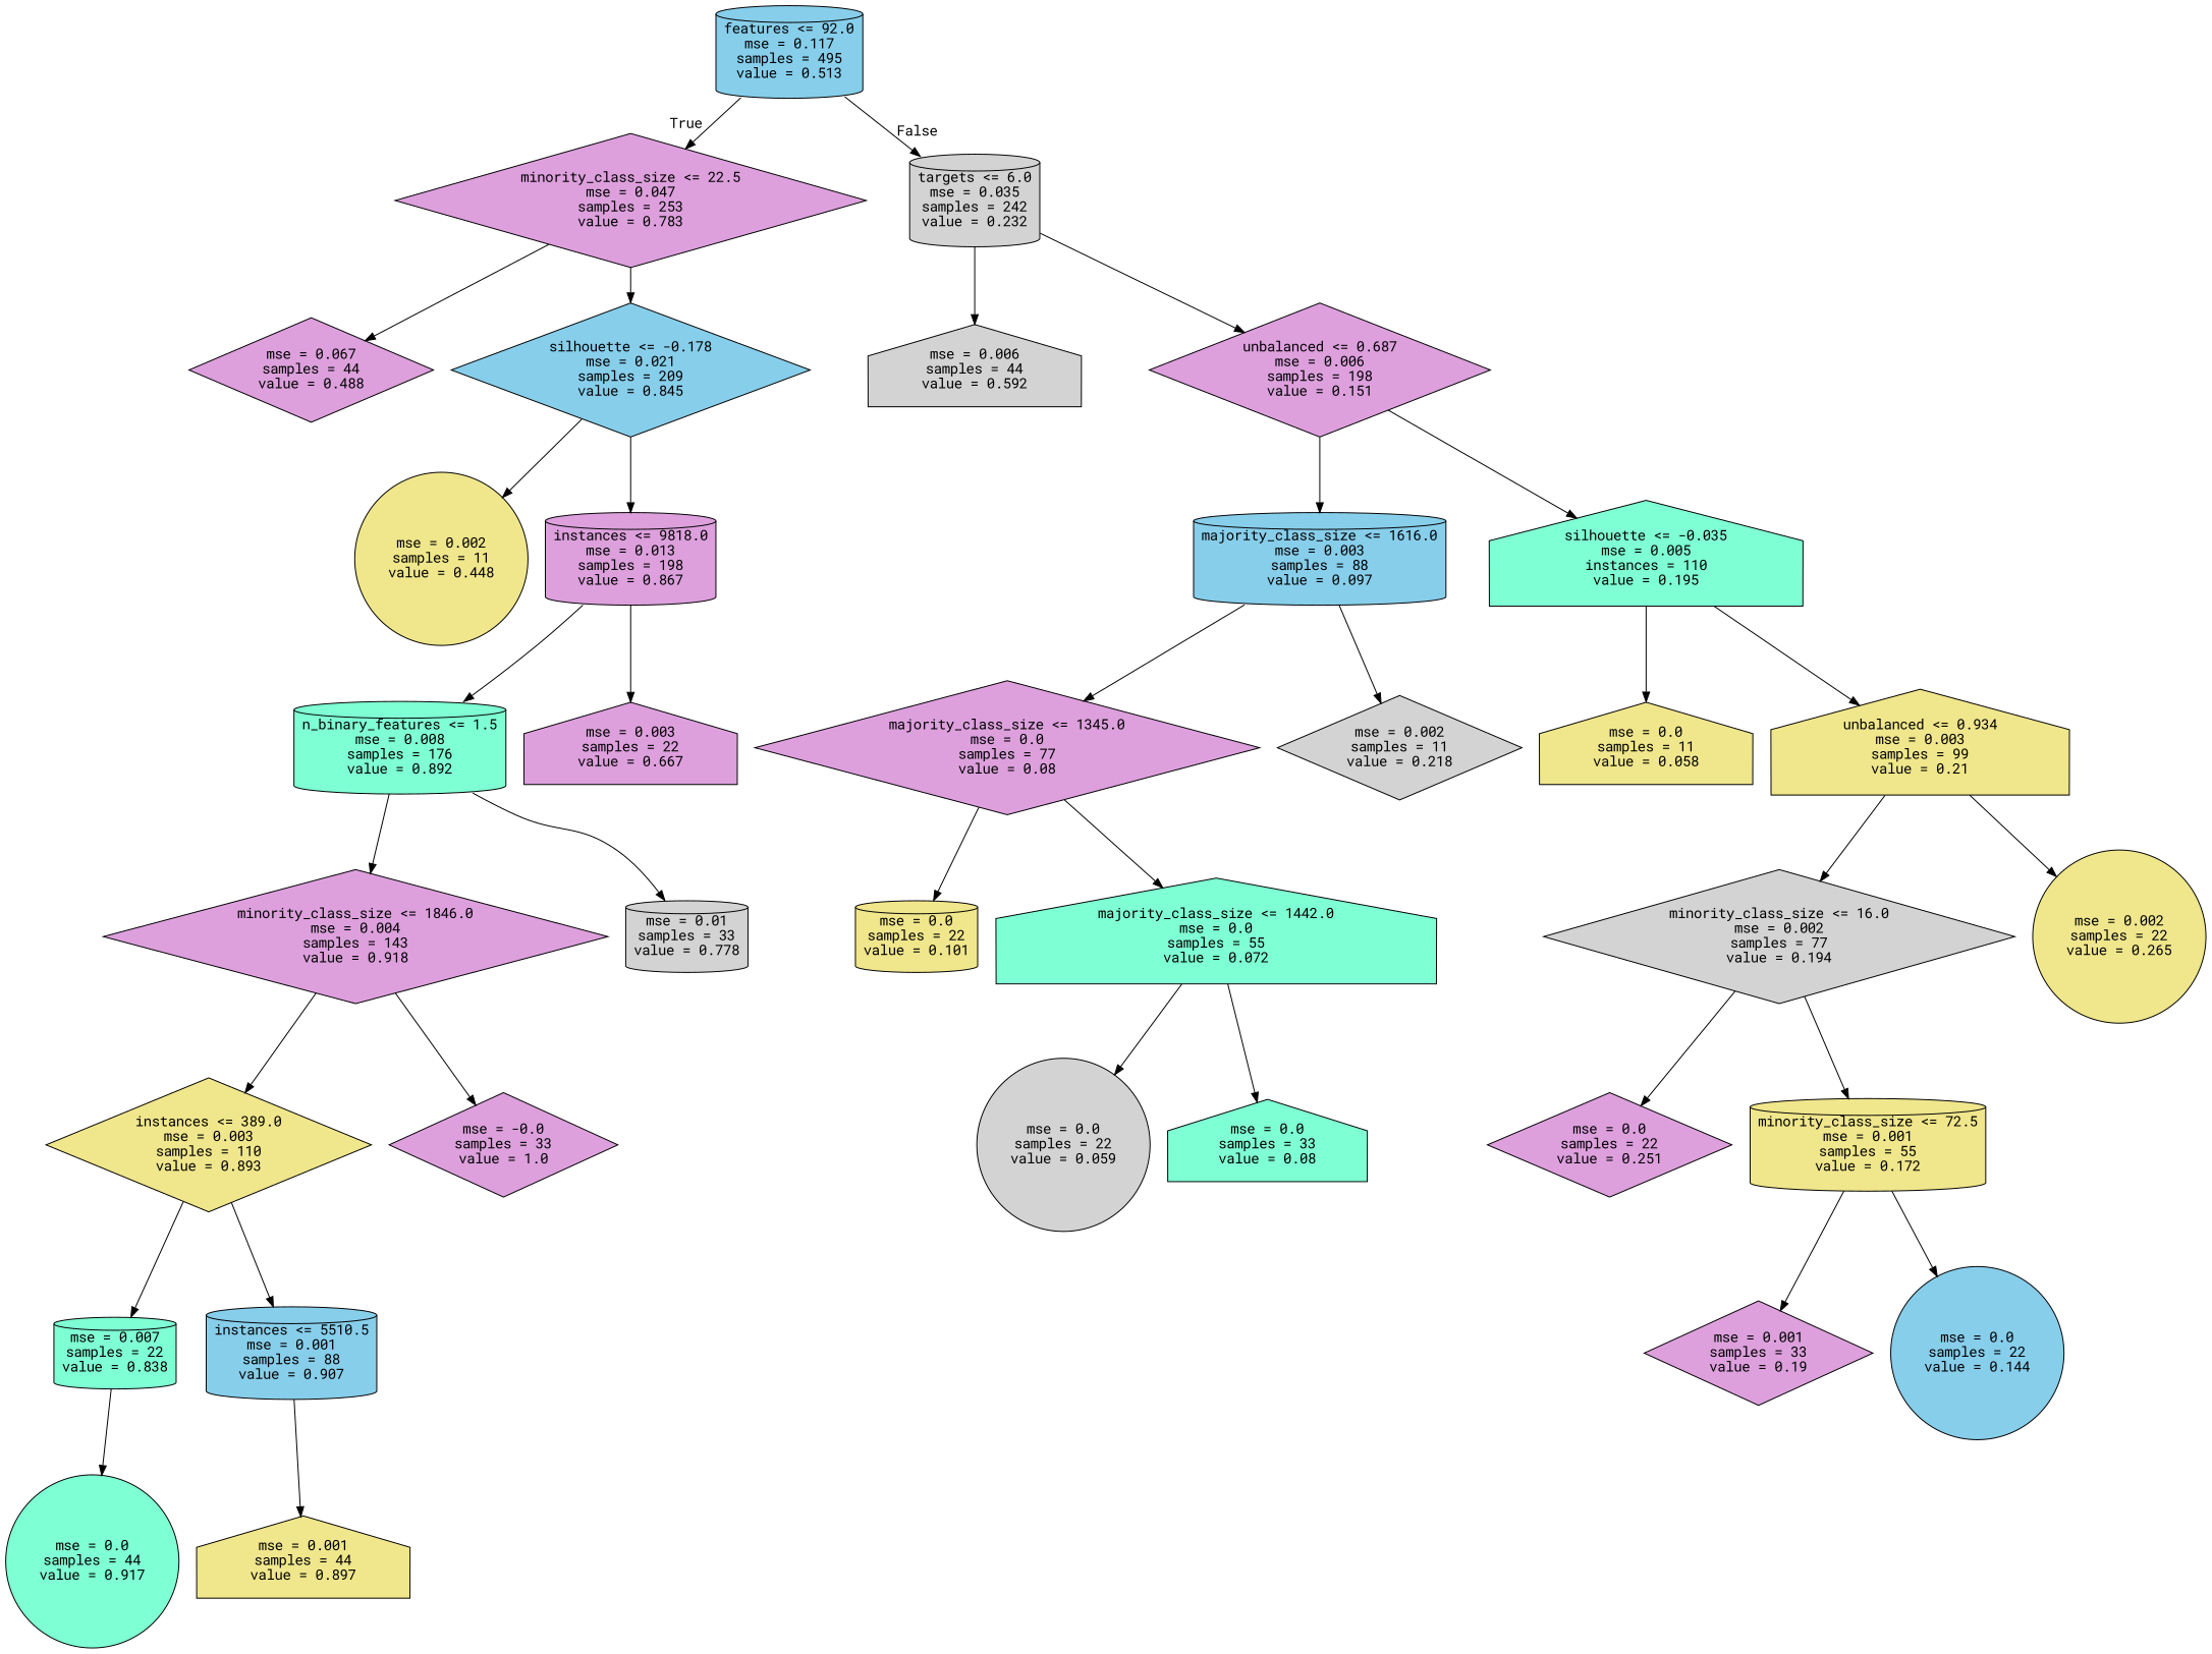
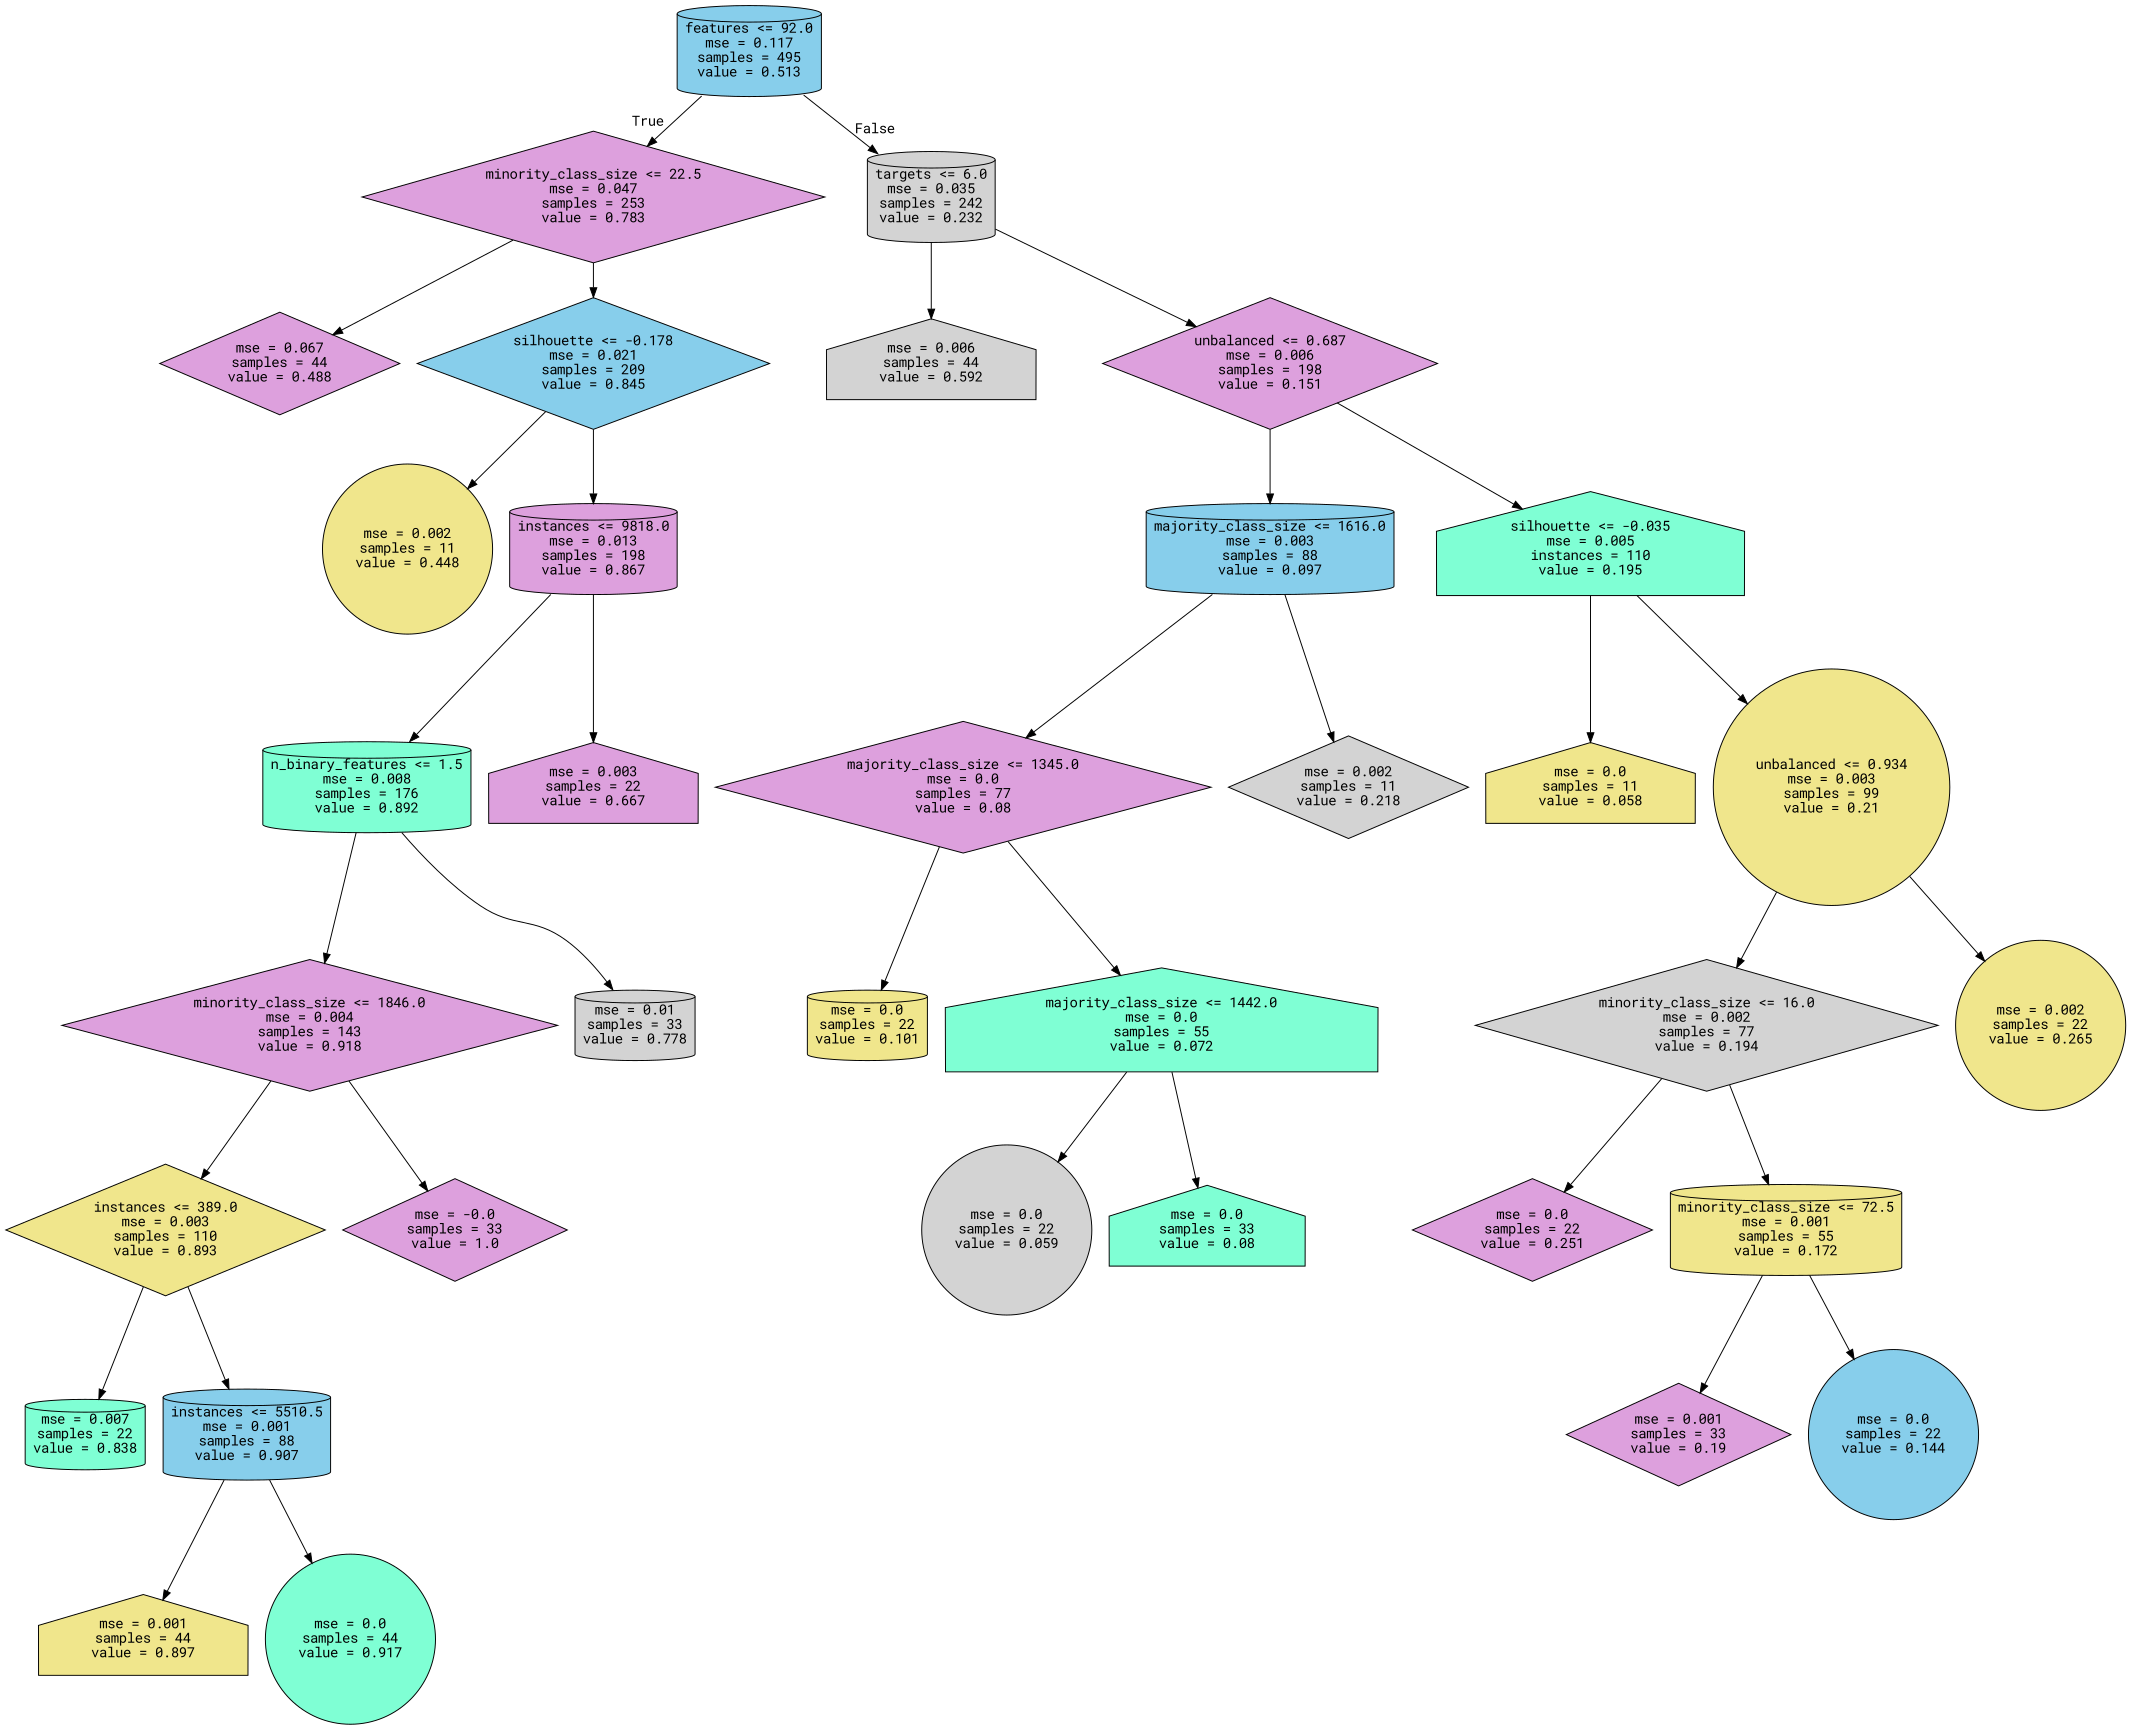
  digraph {
    fontname="Roboto Mono"
    node [color=black fillcolor=plum fontname="Roboto Mono" shape=diamond style=filled]
    edge [fontname="Roboto Mono"]
    n1 [fillcolor=skyblue label="features <= 92.0\nmse = 0.117\nsamples = 495\nvalue = 0.513" shape=cylinder]
    n2 [label="minority_class_size <= 22.5\nmse = 0.047\nsamples = 253\nvalue = 0.783"]
    n3 [fillcolor=lightgrey label="targets <= 6.0\nmse = 0.035\nsamples = 242\nvalue = 0.232" shape=cylinder]
    n4 [label="mse = 0.067\nsamples = 44\nvalue = 0.488"]
    n5 [fillcolor=skyblue label="silhouette <= -0.178\nmse = 0.021\nsamples = 209\nvalue = 0.845"]
    n6 [fillcolor=lightgrey label="mse = 0.006\nsamples = 44\nvalue = 0.592" shape=house]
    n7 [label="unbalanced <= 0.687\nmse = 0.006\nsamples = 198\nvalue = 0.151"]
    n8 [fillcolor=khaki label="mse = 0.002\nsamples = 11\nvalue = 0.448" shape=circle]
    n9 [label="instances <= 9818.0\nmse = 0.013\nsamples = 198\nvalue = 0.867" shape=cylinder]
    n10 [fillcolor=aquamarine label="n_binary_features <= 1.5\nmse = 0.008\nsamples = 176\nvalue = 0.892" shape=cylinder]
    n11 [label="mse = 0.003\nsamples = 22\nvalue = 0.667" shape=house]
    n12 [label="minority_class_size <= 1846.0\nmse = 0.004\nsamples = 143\nvalue = 0.918"]
    n13 [fillcolor=lightgrey label="mse = 0.01\nsamples = 33\nvalue = 0.778" shape=cylinder]
    n14 [fillcolor=khaki label="instances <= 389.0\nmse = 0.003\nsamples = 110\nvalue = 0.893"]
    n15 [label="mse = -0.0\nsamples = 33\nvalue = 1.0"]
    n16 [fillcolor=aquamarine label="mse = 0.007\nsamples = 22\nvalue = 0.838" shape=cylinder]
    n17 [fillcolor=skyblue label="instances <= 5510.5\nmse = 0.001\nsamples = 88\nvalue = 0.907" shape=cylinder]
    n18 [fillcolor=khaki label="mse = 0.001\nsamples = 44\nvalue = 0.897" shape=house]
    n19 [fillcolor=aquamarine label="mse = 0.0\nsamples = 44\nvalue = 0.917" shape=circle]
    n20 [fillcolor=skyblue label="majority_class_size <= 1616.0\nmse = 0.003\nsamples = 88\nvalue = 0.097" shape=cylinder]
    n21 [fillcolor=aquamarine label="silhouette <= -0.035\nmse = 0.005\ninstances = 110\nvalue = 0.195" shape=house]
    n22 [label="majority_class_size <= 1345.0\nmse = 0.0\nsamples = 77\nvalue = 0.08"]
    n23 [fillcolor=lightgrey label="mse = 0.002\nsamples = 11\nvalue = 0.218"]
    n24 [fillcolor=khaki label="mse = 0.0\nsamples = 11\nvalue = 0.058" shape=house]
-   n25 [fillcolor=khaki label="unbalanced <= 0.934\nmse = 0.003\nsamples = 99\nvalue = 0.21" shape=house]
+   n25 [fillcolor=khaki label="unbalanced <= 0.934\nmse = 0.003\nsamples = 99\nvalue = 0.21" shape=circle]
    n26 [fillcolor=khaki label="mse = 0.0\nsamples = 22\nvalue = 0.101" shape=cylinder]
    n27 [fillcolor=aquamarine label="majority_class_size <= 1442.0\nmse = 0.0\nsamples = 55\nvalue = 0.072" shape=house]
    n28 [fillcolor=lightgrey label="mse = 0.0\nsamples = 22\nvalue = 0.059" shape=circle]
    n29 [fillcolor=aquamarine label="mse = 0.0\nsamples = 33\nvalue = 0.08" shape=house]
    n30 [fillcolor=lightgrey label="minority_class_size <= 16.0\nmse = 0.002\nsamples = 77\nvalue = 0.194"]
    n31 [fillcolor=khaki label="mse = 0.002\nsamples = 22\nvalue = 0.265" shape=circle]
    n32 [label="mse = 0.0\nsamples = 22\nvalue = 0.251"]
    n33 [fillcolor=khaki label="minority_class_size <= 72.5\nmse = 0.001\nsamples = 55\nvalue = 0.172" shape=cylinder]
    n34 [label="mse = 0.001\nsamples = 33\nvalue = 0.19"]
    n35 [fillcolor=skyblue label="mse = 0.0\nsamples = 22\nvalue = 0.144" shape=circle]
    n1 -> n2 [headlabel=True labelangle=45 labeldistance=2.5]
    n1 -> n3 [headlabel=False labelangle=-45 labeldistance=2.5]
    n2 -> n4
    n2 -> n5
    n3 -> n6
    n3 -> n7
    n5 -> n8
    n5 -> n9
    n7 -> n20
    n7 -> n21
    n9 -> n10
    n9 -> n11
    n10 -> n12
    n10 -> n13
    n12 -> n14
    n12 -> n15
    n14 -> n16
    n14 -> n17
    n17 -> n18
-   n16 -> n19
+   n17 -> n19
    n20 -> n22
    n20 -> n23
    n21 -> n24
    n21 -> n25
    n22 -> n26
    n22 -> n27
    n25 -> n30
    n25 -> n31
    n27 -> n28
    n27 -> n29
    n30 -> n32
    n30 -> n33
    n33 -> n34
    n33 -> n35
  }
